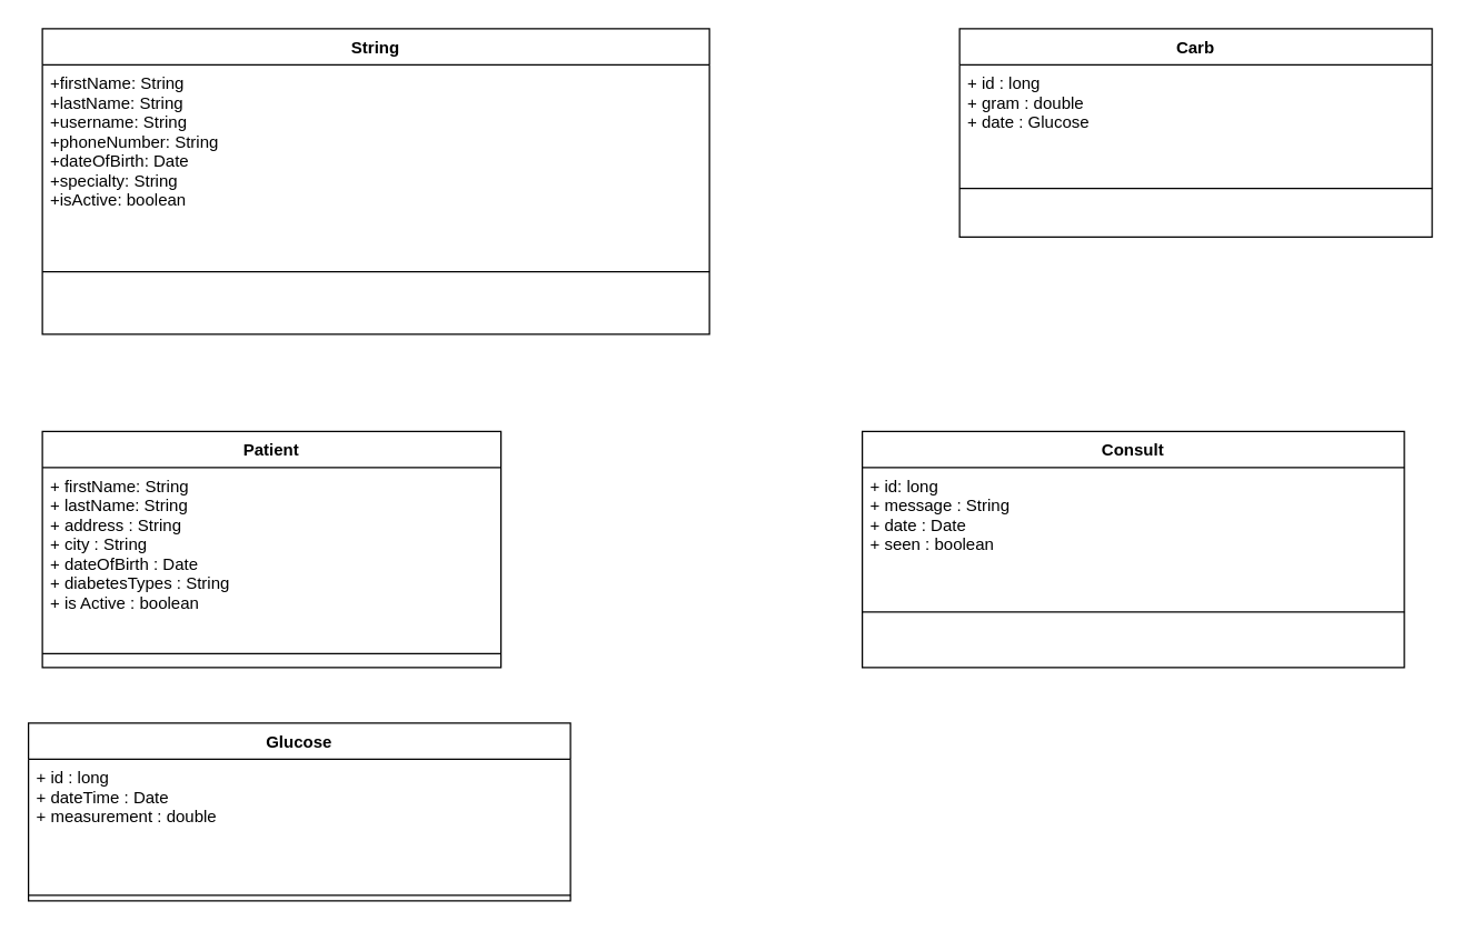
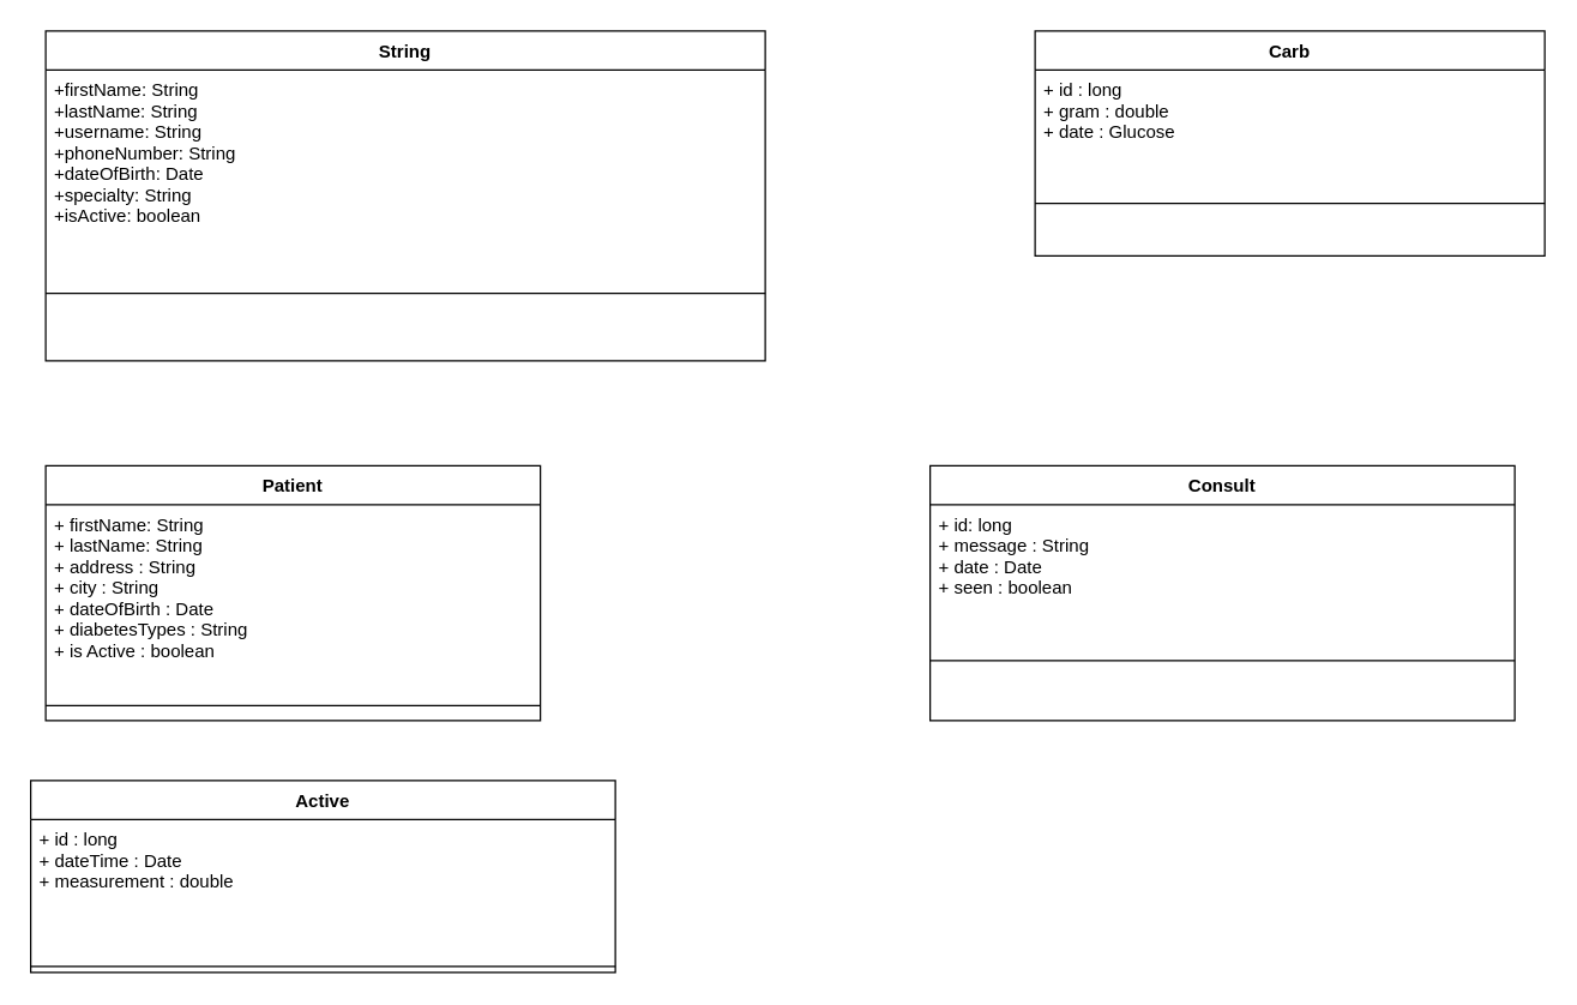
  <mxCell id="0" />
  <mxCell id="1" parent="0" />
  <mxCell id="2" value="String" style="swimlane;fontStyle=1;align=center;verticalAlign=top;childLayout=stackLayout;horizontal=1;startSize=26;horizontalStack=0;resizeParent=1;resizeParentMax=0;resizeLast=0;collapsible=1;marginBottom=0;" vertex="1" parent="1"><mxGeometry x="30" y="20" width="480" height="220" as="geometry" /></mxCell>
  <mxCell id="3" value="+firstName: String&#10;+lastName: String&#10;+username: String&#10;+phoneNumber: String&#10;+dateOfBirth: Date&#10;+specialty: String&#10;+isActive: boolean&#10;&#10;&#10;&#10;&#10;" style="text;strokeColor=none;fillColor=none;align=left;verticalAlign=top;spacingLeft=4;spacingRight=4;overflow=hidden;rotatable=0;points=[[0,0.5],[1,0.5]];portConstraint=eastwest;" vertex="1" parent="2"><mxGeometry y="26" width="480" height="104" as="geometry" /></mxCell>
  <mxCell id="4" value="" style="line;strokeWidth=1;fillColor=none;align=left;verticalAlign=middle;spacingTop=-1;spacingLeft=3;spacingRight=3;rotatable=0;labelPosition=right;points=[];portConstraint=eastwest;strokeColor=inherit;" vertex="1" parent="2"><mxGeometry y="130" width="480" height="90" as="geometry" /></mxCell>
  <mxCell id="5" value="Patient" style="swimlane;fontStyle=1;align=center;verticalAlign=top;childLayout=stackLayout;horizontal=1;startSize=26;horizontalStack=0;resizeParent=1;resizeParentMax=0;resizeLast=0;collapsible=1;marginBottom=0;" vertex="1" parent="1"><mxGeometry x="30" y="310" width="330" height="170" as="geometry" /></mxCell>
  <mxCell id="6" value="+ firstName: String&#10;+ lastName: String&#10;+ address : String&#10;+ city : String&#10;+ dateOfBirth : Date&#10;+ diabetesTypes : String &#10;+ is Active : boolean&#10;" style="text;strokeColor=none;fillColor=none;align=left;verticalAlign=top;spacingLeft=4;spacingRight=4;overflow=hidden;rotatable=0;points=[[0,0.5],[1,0.5]];portConstraint=eastwest;" vertex="1" parent="5"><mxGeometry y="26" width="330" height="124" as="geometry" /></mxCell>
  <mxCell id="7" value="" style="line;strokeWidth=1;fillColor=none;align=left;verticalAlign=middle;spacingTop=-1;spacingLeft=3;spacingRight=3;rotatable=0;labelPosition=right;points=[];portConstraint=eastwest;strokeColor=inherit;" vertex="1" parent="5"><mxGeometry y="150" width="330" height="20" as="geometry" /></mxCell>
- <mxCell id="8" value="Glucose" style="swimlane;fontStyle=1;align=center;verticalAlign=top;childLayout=stackLayout;horizontal=1;startSize=26;horizontalStack=0;resizeParent=1;resizeParentMax=0;resizeLast=0;collapsible=1;marginBottom=0;" vertex="1" parent="1"><mxGeometry x="20" y="520" width="390" height="128" as="geometry" /></mxCell>
+ <mxCell id="8" value="Active" style="swimlane;fontStyle=1;align=center;verticalAlign=top;childLayout=stackLayout;horizontal=1;startSize=26;horizontalStack=0;resizeParent=1;resizeParentMax=0;resizeLast=0;collapsible=1;marginBottom=0;" vertex="1" parent="1"><mxGeometry x="20" y="520" width="390" height="128" as="geometry" /></mxCell>
  <mxCell id="9" value="+ id : long&#10;+ dateTime : Date&#10;+ measurement : double&#10;" style="text;strokeColor=none;fillColor=none;align=left;verticalAlign=top;spacingLeft=4;spacingRight=4;overflow=hidden;rotatable=0;points=[[0,0.5],[1,0.5]];portConstraint=eastwest;" vertex="1" parent="8"><mxGeometry y="26" width="390" height="94" as="geometry" /></mxCell>
  <mxCell id="10" value="" style="line;strokeWidth=1;fillColor=none;align=left;verticalAlign=middle;spacingTop=-1;spacingLeft=3;spacingRight=3;rotatable=0;labelPosition=right;points=[];portConstraint=eastwest;strokeColor=inherit;" vertex="1" parent="8"><mxGeometry y="120" width="390" height="8" as="geometry" /></mxCell>
  <mxCell id="11" value="Carb" style="swimlane;fontStyle=1;align=center;verticalAlign=top;childLayout=stackLayout;horizontal=1;startSize=26;horizontalStack=0;resizeParent=1;resizeParentMax=0;resizeLast=0;collapsible=1;marginBottom=0;" vertex="1" parent="1"><mxGeometry x="690" y="20" width="340" height="150" as="geometry" /></mxCell>
  <mxCell id="12" value="+ id : long&#10;+ gram : double&#10;+ date : Glucose&#10;" style="text;strokeColor=none;fillColor=none;align=left;verticalAlign=top;spacingLeft=4;spacingRight=4;overflow=hidden;rotatable=0;points=[[0,0.5],[1,0.5]];portConstraint=eastwest;" vertex="1" parent="11"><mxGeometry y="26" width="340" height="54" as="geometry" /></mxCell>
  <mxCell id="13" value="" style="line;strokeWidth=1;fillColor=none;align=left;verticalAlign=middle;spacingTop=-1;spacingLeft=3;spacingRight=3;rotatable=0;labelPosition=right;points=[];portConstraint=eastwest;strokeColor=inherit;" vertex="1" parent="11"><mxGeometry y="80" width="340" height="70" as="geometry" /></mxCell>
  <mxCell id="14" value="Consult" style="swimlane;fontStyle=1;align=center;verticalAlign=top;childLayout=stackLayout;horizontal=1;startSize=26;horizontalStack=0;resizeParent=1;resizeParentMax=0;resizeLast=0;collapsible=1;marginBottom=0;" vertex="1" parent="1"><mxGeometry x="620" y="310" width="390" height="170" as="geometry" /></mxCell>
  <mxCell id="15" value="+ id: long&#10;+ message : String&#10;+ date : Date&#10;+ seen : boolean&#10;" style="text;strokeColor=none;fillColor=none;align=left;verticalAlign=top;spacingLeft=4;spacingRight=4;overflow=hidden;rotatable=0;points=[[0,0.5],[1,0.5]];portConstraint=eastwest;" vertex="1" parent="14"><mxGeometry y="26" width="390" height="64" as="geometry" /></mxCell>
  <mxCell id="16" value="" style="line;strokeWidth=1;fillColor=none;align=left;verticalAlign=middle;spacingTop=-1;spacingLeft=3;spacingRight=3;rotatable=0;labelPosition=right;points=[];portConstraint=eastwest;strokeColor=inherit;" vertex="1" parent="14"><mxGeometry y="90" width="390" height="80" as="geometry" /></mxCell>
